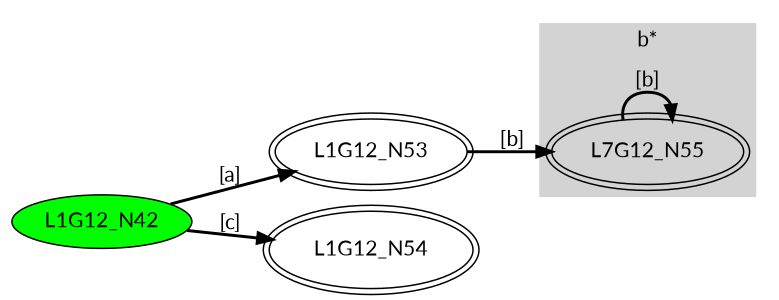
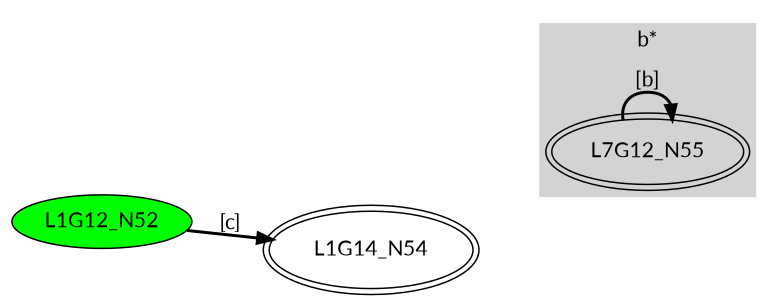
  digraph {
    fontname=Lato
    rankdir=LR
    node [fontname=Lato peripheries=2]
    edge [fontname=Lato style=bold]
    n1 [label=L7G12_N55 style=filled]
-   L1G12_N52 [fillcolor=green style=filled label=L1G12_N42 peripheries=""]
-   L1G12_N53
-   L1G12_N54
+   L1G12_N52 [fillcolor=green style=filled peripheries=""]
+   L1G12_N54 [label=L1G14_N54]
    subgraph cluster_1 {
      color=lightgrey
      label="b*"
      style=filled
      n1
    }
    n1 -> n1 [label="[b]"]
-   L1G12_N52 -> L1G12_N53 [label="[a]"]
    L1G12_N52 -> L1G12_N54 [label="[c]"]
-   L1G12_N53 -> n1 [label="[b]"]
  }
